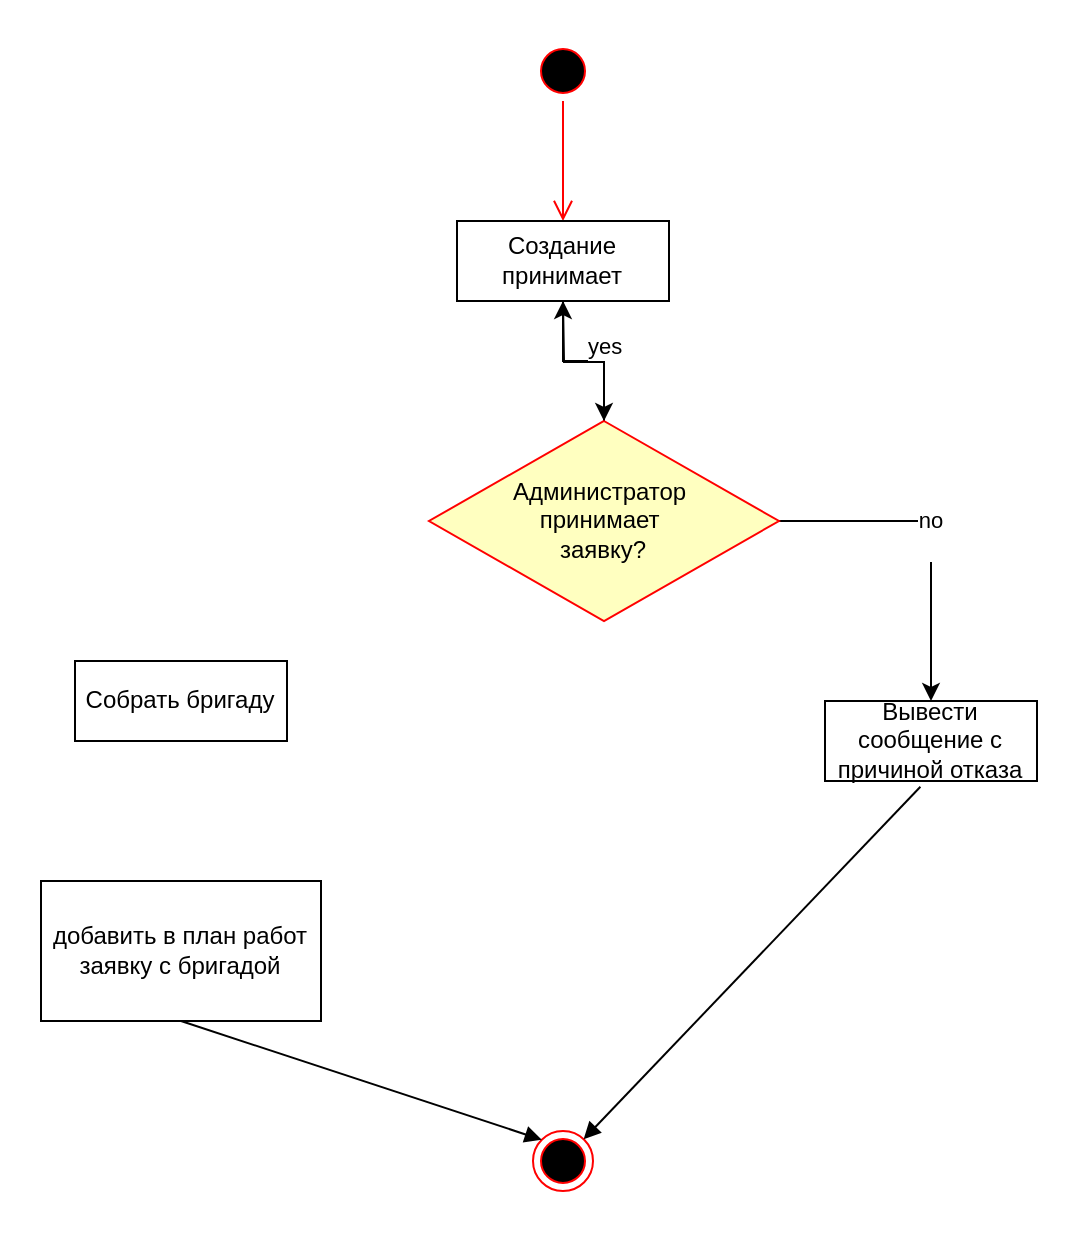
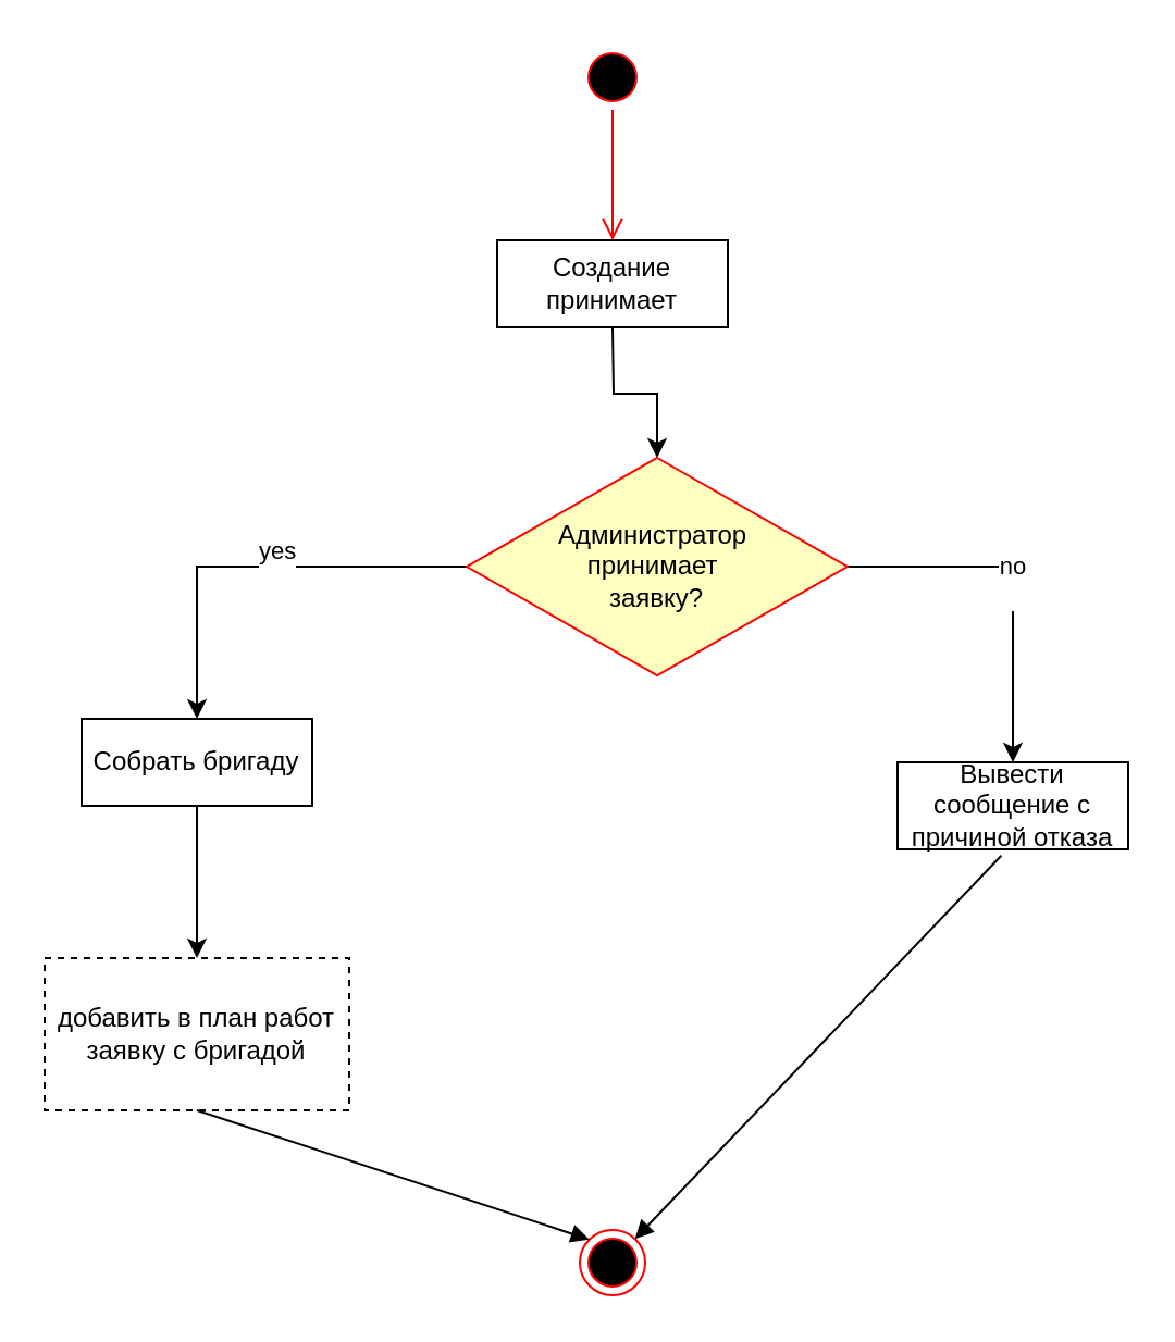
  <mxCell id="0" />
  <mxCell id="1" parent="0" />
  <mxCell id="2" value="" style="ellipse;html=1;shape=startState;fillColor=#000000;strokeColor=#ff0000;" parent="1" vertex="1"><mxGeometry x="266" y="20" width="30" height="30" as="geometry" /></mxCell>
  <mxCell id="3" value="" style="edgeStyle=orthogonalEdgeStyle;html=1;verticalAlign=bottom;endArrow=open;endSize=8;strokeColor=#ff0000;rounded=0;" parent="1" source="2" edge="1"><mxGeometry relative="1" as="geometry"><mxPoint x="281" y="110" as="targetPoint" /></mxGeometry></mxCell>
  <mxCell id="4" value="Создание принимает" style="rounded=0;whiteSpace=wrap;html=1;" parent="1" vertex="1"><mxGeometry x="228" y="110" width="106" height="40" as="geometry" /></mxCell>
- <mxCell id="5" value="&lt;div style=&quot;&quot;&gt;yes&lt;/div&gt;&lt;div style=&quot;&quot;&gt;&lt;br&gt;&lt;/div&gt;" style="edgeStyle=orthogonalEdgeStyle;rounded=0;orthogonalLoop=1;jettySize=auto;html=1;align=left;" edge="1" parent="1" source="7" target="4"><mxGeometry relative="1" as="geometry"><mxPoint x="137" y="440" as="targetPoint" /></mxGeometry></mxCell>
+ <mxCell id="5" value="&lt;div style=&quot;&quot;&gt;yes&lt;/div&gt;&lt;div style=&quot;&quot;&gt;&lt;br&gt;&lt;/div&gt;" style="edgeStyle=orthogonalEdgeStyle;rounded=0;orthogonalLoop=1;jettySize=auto;html=1;entryX=0.5;entryY=0;entryDx=0;entryDy=0;align=left;" edge="1" parent="1" source="7" target="15"><mxGeometry relative="1" as="geometry"><mxPoint x="137" y="440" as="targetPoint" /></mxGeometry></mxCell>
  <mxCell id="6" value="no&lt;div&gt;&lt;br&gt;&lt;/div&gt;" style="edgeStyle=orthogonalEdgeStyle;rounded=0;orthogonalLoop=1;jettySize=auto;html=1;entryX=0.5;entryY=0;entryDx=0;entryDy=0;" edge="1" parent="1" source="7" target="9"><mxGeometry relative="1" as="geometry" /></mxCell>
  <mxCell id="7" value="Администратор&amp;nbsp;&lt;br&gt;принимает&amp;nbsp;&lt;div&gt;заявку?&lt;/div&gt;" style="rhombus;whiteSpace=wrap;html=1;fillColor=#ffffc0;strokeColor=#ff0000;" parent="1" vertex="1"><mxGeometry x="214" y="210" width="175" height="100" as="geometry" /></mxCell>
  <mxCell id="8" value="" style="edgeStyle=orthogonalEdgeStyle;rounded=0;orthogonalLoop=1;jettySize=auto;html=1;entryX=0.5;entryY=0;entryDx=0;entryDy=0;" parent="1" edge="1" target="7"><mxGeometry relative="1" as="geometry"><mxPoint x="281" y="150" as="sourcePoint" /><mxPoint x="281" y="180" as="targetPoint" /></mxGeometry></mxCell>
  <mxCell id="9" value="Вывести сообщение с причиной отказа" style="rounded=0;whiteSpace=wrap;html=1;" parent="1" vertex="1"><mxGeometry x="412" y="350" width="106" height="40" as="geometry" /></mxCell>
- <mxCell id="10" value="добавить в план работ заявку с бригадой" style="rounded=0;whiteSpace=wrap;html=1;" parent="1" vertex="1"><mxGeometry x="20" y="440" width="140" height="70" as="geometry" /></mxCell>
+ <mxCell id="10" value="добавить в план работ заявку с бригадой" style="rounded=0;whiteSpace=wrap;html=1;dashed=1;" parent="1" vertex="1"><mxGeometry x="20" y="440" width="140" height="70" as="geometry" /></mxCell>
  <mxCell id="11" value="" style="ellipse;html=1;shape=endState;fillColor=#000000;strokeColor=#ff0000;" parent="1" vertex="1"><mxGeometry x="266" y="565" width="30" height="30" as="geometry" /></mxCell>
  <mxCell id="12" value="" style="html=1;verticalAlign=bottom;labelBackgroundColor=none;endArrow=block;endFill=1;endSize=6;align=left;rounded=0;exitX=0.45;exitY=1.072;exitDx=0;exitDy=0;exitPerimeter=0;" parent="1" source="9" target="11" edge="1"><mxGeometry x="-1" relative="1" as="geometry"><mxPoint x="327" y="710" as="sourcePoint" /><mxPoint x="487" y="710" as="targetPoint" /></mxGeometry></mxCell>
  <mxCell id="13" value="" style="html=1;verticalAlign=bottom;labelBackgroundColor=none;endArrow=block;endFill=1;endSize=6;align=left;rounded=0;exitX=0.5;exitY=1;exitDx=0;exitDy=0;entryX=0;entryY=0;entryDx=0;entryDy=0;" parent="1" source="10" target="11" edge="1"><mxGeometry x="-1" relative="1" as="geometry"><mxPoint x="364.7" y="622.88" as="sourcePoint" /><mxPoint x="298.23" y="800.941" as="targetPoint" /></mxGeometry></mxCell>
+ <mxCell id="14" style="edgeStyle=orthogonalEdgeStyle;rounded=0;orthogonalLoop=1;jettySize=auto;html=1;entryX=0.5;entryY=0;entryDx=0;entryDy=0;" edge="1" parent="1" source="15" target="10"><mxGeometry relative="1" as="geometry" /></mxCell>
  <mxCell id="15" value="Собрать бригаду" style="rounded=0;whiteSpace=wrap;html=1;" parent="1" vertex="1"><mxGeometry x="37" y="330" width="106" height="40" as="geometry" /></mxCell>
